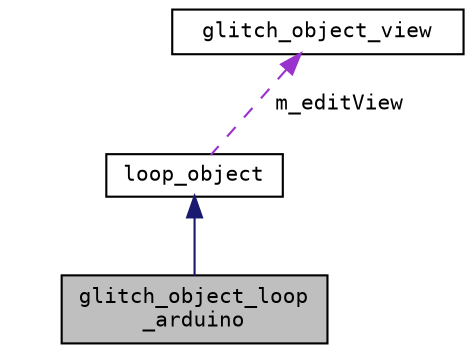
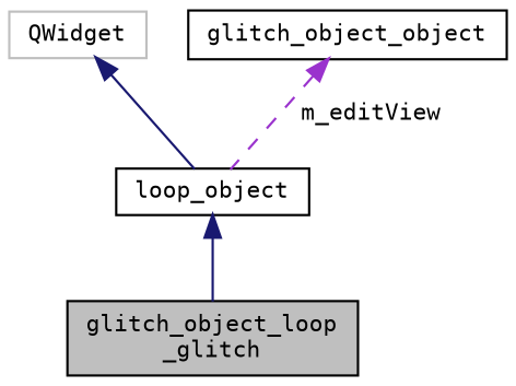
  digraph {
    fontname="DejaVu Sans Mono"
    node [color=black fillcolor=white fontname="DejaVu Sans Mono" fontsize=10 shape=record style=filled]
    edge [color=midnightblue dir=back fontname="DejaVu Sans Mono" fontsize=10 labelfontname=Helvetica labelfontsize=10 style=solid]
-   n1 [fillcolor=grey75 fontcolor=black height=0.2 label="glitch_object_loop\l_arduino" width=0.4]
+   n1 [fillcolor=grey75 fontcolor=black height=0.2 label="glitch_object_loop\l_glitch" width=0.4]
    n2 [height=0.2 label=loop_object width=0.4]
-   n4 [height=0.2 label=glitch_object_view width=0.4]
+   n3 [color=grey75 height=0.2 label=QWidget width=0.4]
+   n4 [height=0.2 label=glitch_object_object width=0.4]
    n2 -> n1
+   n3 -> n2
    n4 -> n2 [color=darkorchid3 label=" m_editView" style=dashed]
  }
